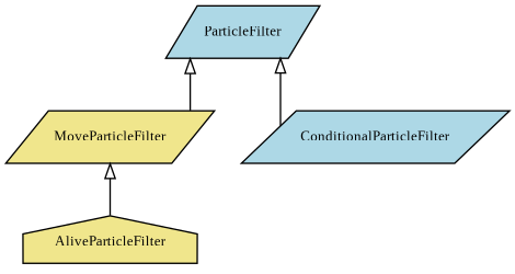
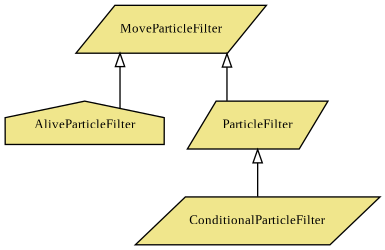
  digraph {
    concentrate=true
    fontname="Liberation Serif"
    rankdir=BT
    splines=ortho
    node [fillcolor=khaki fontname="Liberation Serif" fontsize=10 margin="0.1,0.01" shape=parallelogram style=filled]
    edge [arrowhead=empty fontname="Liberation Serif"]
    AliveParticleFilter [shape=house]
    MoveParticleFilter
-   ParticleFilter [fillcolor=lightblue]
-   ConditionalParticleFilter [fillcolor=lightblue]
+   ParticleFilter
+   ConditionalParticleFilter
    AliveParticleFilter -> MoveParticleFilter
-   MoveParticleFilter -> ParticleFilter
+   ParticleFilter -> MoveParticleFilter
    ConditionalParticleFilter -> ParticleFilter
  }
